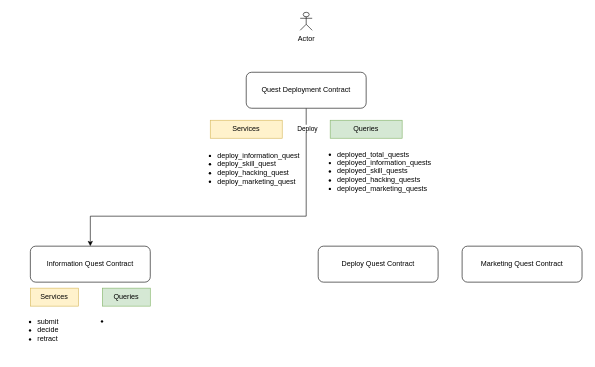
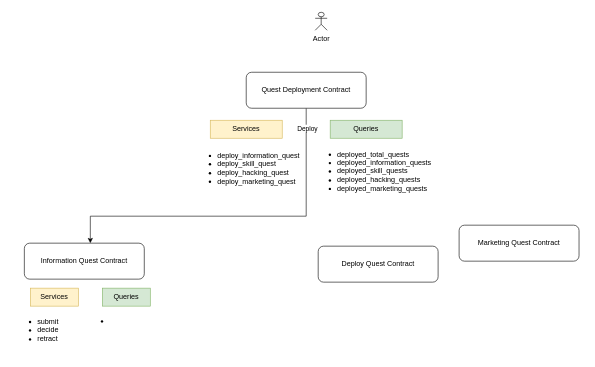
  <mxCell id="0" />
  <mxCell id="1" parent="0" />
  <mxCell id="2" style="edgeStyle=orthogonalEdgeStyle;rounded=0;orthogonalLoop=1;jettySize=auto;html=1;exitX=0.5;exitY=1;exitDx=0;exitDy=0;" edge="1" parent="1" source="4" target="5"><mxGeometry relative="1" as="geometry"><Array as="points"><mxPoint x="510" y="360" /><mxPoint x="150" y="360" /></Array></mxGeometry></mxCell>
  <mxCell id="3" value="Deploy" style="edgeLabel;html=1;align=center;verticalAlign=middle;resizable=0;points=[];" vertex="1" connectable="0" parent="2"><mxGeometry x="-0.888" y="1" relative="1" as="geometry"><mxPoint as="offset" /></mxGeometry></mxCell>
  <mxCell id="4" value="Quest Deployment Contract" style="rounded=1;whiteSpace=wrap;html=1;" vertex="1" parent="1"><mxGeometry x="410" y="120" width="200" height="60" as="geometry" /></mxCell>
- <mxCell id="5" value="Information Quest Contract" style="rounded=1;whiteSpace=wrap;html=1;" vertex="1" parent="1"><mxGeometry x="50" y="410" width="200" height="60" as="geometry" /></mxCell>
+ <mxCell id="5" value="Information Quest Contract" style="rounded=1;whiteSpace=wrap;html=1;" vertex="1" parent="1"><mxGeometry x="40" y="405" width="200" height="60" as="geometry" /></mxCell>
  <mxCell id="6" value="Deploy Quest Contract" style="rounded=1;whiteSpace=wrap;html=1;" vertex="1" parent="1"><mxGeometry x="530" y="410" width="200" height="60" as="geometry" /></mxCell>
- <mxCell id="7" value="Marketing Quest Contract" style="rounded=1;whiteSpace=wrap;html=1;" vertex="1" parent="1"><mxGeometry x="770" y="410" width="200" height="60" as="geometry" /></mxCell>
+ <mxCell id="7" value="Marketing Quest Contract" style="rounded=1;whiteSpace=wrap;html=1;" vertex="1" parent="1"><mxGeometry x="765" y="375" width="200" height="60" as="geometry" /></mxCell>
  <mxCell id="8" value="Services" style="rounded=0;whiteSpace=wrap;html=1;fillColor=#fff2cc;strokeColor=#d6b656;" vertex="1" parent="1"><mxGeometry x="350" y="200" width="120" height="30" as="geometry" /></mxCell>
  <mxCell id="9" value="Queries" style="rounded=0;whiteSpace=wrap;html=1;fillColor=#d5e8d4;strokeColor=#82b366;" vertex="1" parent="1"><mxGeometry x="550" y="200" width="120" height="30" as="geometry" /></mxCell>
  <mxCell id="10" value="&lt;ul&gt;&lt;li&gt;deploy_information_quest&lt;/li&gt;&lt;li&gt;deploy_skill_quest&lt;/li&gt;&lt;li&gt;deploy_hacking_quest&lt;/li&gt;&lt;li&gt;deploy_marketing_quest&lt;/li&gt;&lt;/ul&gt;" style="text;html=1;align=left;verticalAlign=middle;resizable=0;points=[];autosize=1;strokeColor=none;fillColor=none;" vertex="1" parent="1"><mxGeometry x="320" y="230" width="200" height="100" as="geometry" /></mxCell>
  <mxCell id="11" value="&lt;ul&gt;&lt;li&gt;deployed_total_quests&lt;/li&gt;&lt;li&gt;deployed_information_quests&lt;/li&gt;&lt;li&gt;deployed_skill_quests&lt;/li&gt;&lt;li&gt;deployed_hacking_quests&lt;/li&gt;&lt;li&gt;deployed_marketing_quests&lt;/li&gt;&lt;/ul&gt;" style="text;html=1;align=left;verticalAlign=middle;resizable=0;points=[];autosize=1;strokeColor=none;fillColor=none;" vertex="1" parent="1"><mxGeometry x="520" y="230" width="220" height="110" as="geometry" /></mxCell>
  <mxCell id="12" value="Services" style="rounded=0;whiteSpace=wrap;html=1;fillColor=#fff2cc;strokeColor=#d6b656;" vertex="1" parent="1"><mxGeometry x="50" y="480" width="80" height="30" as="geometry" /></mxCell>
  <mxCell id="13" value="&lt;ul&gt;&lt;li&gt;submit&lt;/li&gt;&lt;li&gt;decide&lt;/li&gt;&lt;li&gt;retract&lt;/li&gt;&lt;/ul&gt;" style="text;html=1;align=left;verticalAlign=middle;resizable=0;points=[];autosize=1;strokeColor=none;fillColor=none;" vertex="1" parent="1"><mxGeometry x="20" y="510" width="100" height="80" as="geometry" /></mxCell>
  <mxCell id="14" value="Queries" style="rounded=0;whiteSpace=wrap;html=1;fillColor=#d5e8d4;strokeColor=#82b366;" vertex="1" parent="1"><mxGeometry x="170" y="480" width="80" height="30" as="geometry" /></mxCell>
  <mxCell id="15" value="&lt;ul&gt;&lt;li&gt;&lt;br&gt;&lt;/li&gt;&lt;/ul&gt;" style="text;html=1;align=left;verticalAlign=middle;resizable=0;points=[];autosize=1;strokeColor=none;fillColor=none;" vertex="1" parent="1"><mxGeometry x="140" y="510" width="60" height="50" as="geometry" /></mxCell>
- <mxCell id="16" value="Actor" style="shape=umlActor;verticalLabelPosition=bottom;verticalAlign=top;html=1;outlineConnect=0;" vertex="1" parent="1"><mxGeometry x="500" y="20" width="20" height="30" as="geometry" /></mxCell>
+ <mxCell id="16" value="Actor" style="shape=umlActor;verticalLabelPosition=bottom;verticalAlign=top;html=1;outlineConnect=0;" vertex="1" parent="1"><mxGeometry x="525" y="20" width="20" height="30" as="geometry" /></mxCell>
